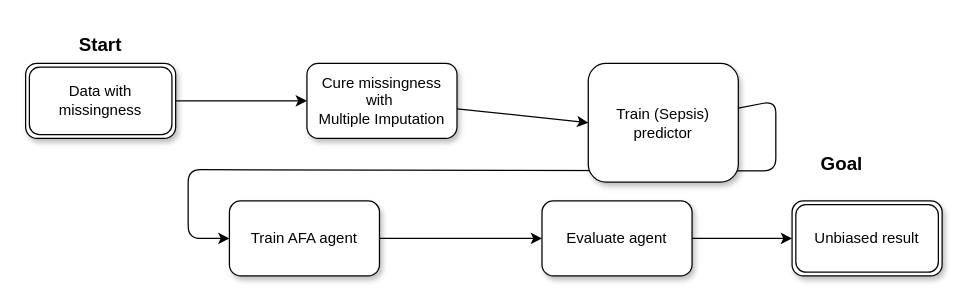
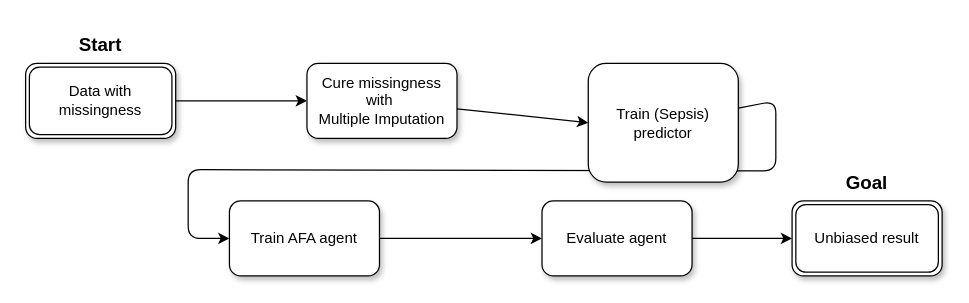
  <mxCell id="0" />
  <mxCell id="1" parent="0" />
  <mxCell id="2" style="edgeStyle=none;html=1;entryX=0;entryY=0.5;entryDx=0;entryDy=0;" edge="1" parent="1" source="3" target="5"><mxGeometry relative="1" as="geometry" /></mxCell>
  <mxCell id="3" value="Data with&lt;br&gt;missingness" style="rounded=1;whiteSpace=wrap;html=1;shadow=1;" vertex="1" parent="1"><mxGeometry x="20" y="50" width="120" height="60" as="geometry" /></mxCell>
  <mxCell id="4" style="edgeStyle=none;html=1;entryX=0;entryY=0.5;entryDx=0;entryDy=0;" edge="1" parent="1" source="5" target="7"><mxGeometry relative="1" as="geometry" /></mxCell>
  <mxCell id="5" value="Cure missingness&lt;br&gt;with&amp;nbsp;&lt;br&gt;Multiple Imputation" style="rounded=1;whiteSpace=wrap;html=1;shadow=1;" vertex="1" parent="1"><mxGeometry x="245" y="50" width="120" height="60" as="geometry" /></mxCell>
  <mxCell id="6" style="edgeStyle=none;html=1;entryX=0;entryY=0.5;entryDx=0;entryDy=0;" edge="1" parent="1" source="7" target="9"><mxGeometry relative="1" as="geometry"><Array as="points"><mxPoint x="620" y="80" /><mxPoint x="620" y="136" /><mxPoint x="150" y="135" /><mxPoint x="150" y="190" /></Array></mxGeometry></mxCell>
  <mxCell id="7" value="Train (Sepsis)&lt;br&gt;predictor" style="rounded=1;whiteSpace=wrap;html=1;shadow=1;" vertex="1" parent="1"><mxGeometry x="470" y="50" width="120" height="95" as="geometry" /></mxCell>
  <mxCell id="8" style="edgeStyle=none;html=1;entryX=0;entryY=0.5;entryDx=0;entryDy=0;" edge="1" parent="1" source="9" target="11"><mxGeometry relative="1" as="geometry" /></mxCell>
  <mxCell id="9" value="Train AFA agent" style="rounded=1;whiteSpace=wrap;html=1;shadow=1;" vertex="1" parent="1"><mxGeometry x="183" y="160" width="120" height="60" as="geometry" /></mxCell>
  <mxCell id="10" style="edgeStyle=none;html=1;entryX=0;entryY=0.5;entryDx=0;entryDy=0;" edge="1" parent="1" source="11" target="12"><mxGeometry relative="1" as="geometry" /></mxCell>
  <mxCell id="11" value="Evaluate agent" style="rounded=1;whiteSpace=wrap;html=1;shadow=1;" vertex="1" parent="1"><mxGeometry x="433" y="160" width="120" height="60" as="geometry" /></mxCell>
  <mxCell id="12" value="Unbiased result" style="rounded=1;whiteSpace=wrap;html=1;glass=0;shadow=1;" vertex="1" parent="1"><mxGeometry x="633" y="160" width="120" height="60" as="geometry" /></mxCell>
  <mxCell id="13" value="Unbiased result" style="rounded=1;whiteSpace=wrap;html=1;glass=0;shadow=0;" vertex="1" parent="1"><mxGeometry x="636" y="163" width="114" height="54" as="geometry" /></mxCell>
  <mxCell id="14" value="Start" style="text;html=1;strokeColor=none;fillColor=none;align=center;verticalAlign=middle;whiteSpace=wrap;rounded=0;shadow=0;glass=0;sketch=0;fontStyle=1;fontSize=15;" vertex="1" parent="1"><mxGeometry x="50" y="20" width="60" height="30" as="geometry" /></mxCell>
- <mxCell id="15" value="Goal" style="text;html=1;strokeColor=none;fillColor=none;align=center;verticalAlign=middle;whiteSpace=wrap;rounded=0;shadow=0;glass=0;sketch=0;fontSize=15;fontStyle=1" vertex="1" parent="1"><mxGeometry x="643" y="115" width="60" height="30" as="geometry" /></mxCell>
+ <mxCell id="15" value="Goal" style="text;html=1;strokeColor=none;fillColor=none;align=center;verticalAlign=middle;whiteSpace=wrap;rounded=0;shadow=0;glass=0;sketch=0;fontSize=15;fontStyle=1" vertex="1" parent="1"><mxGeometry x="663" y="130" width="60" height="30" as="geometry" /></mxCell>
  <mxCell id="16" value="Data with&lt;br&gt;missingness" style="rounded=1;whiteSpace=wrap;html=1;shadow=0;" vertex="1" parent="1"><mxGeometry x="23" y="53" width="114" height="54" as="geometry" /></mxCell>
